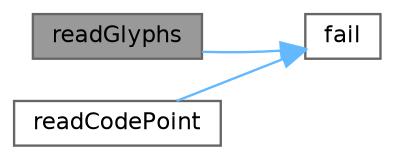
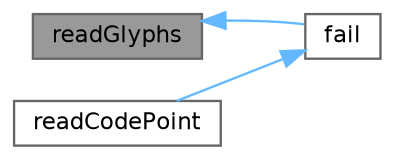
  digraph {
    rankdir=LR
    node [color=grey40 fillcolor=white fontname=Helvetica fontsize=10 shape=box style=filled]
    edge [color=steelblue1 fontname=Helvetica fontsize=10 labelfontname=Helvetica labelfontsize=10 style=solid]
    n1 [color=gray40 fillcolor=grey60 fontcolor=black height=0.2 label=readGlyphs width=0.4]
    n2 [height=0.2 label=fail width=0.4]
    n3 [height=0.2 label=readCodePoint width=0.4]
-   n1 -> n2
+   n2 -> n1
    n3 -> n2
  }
